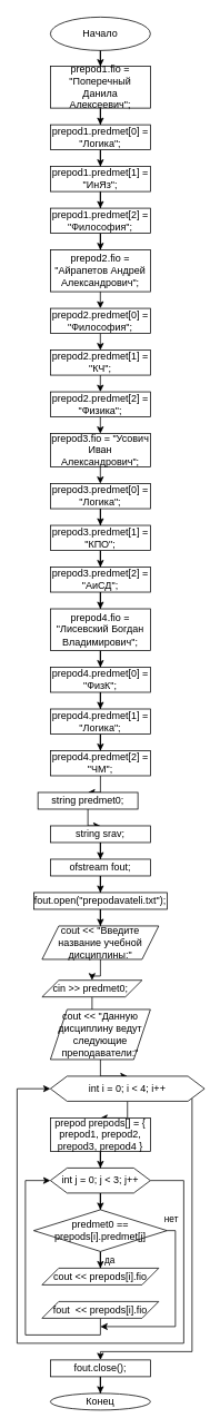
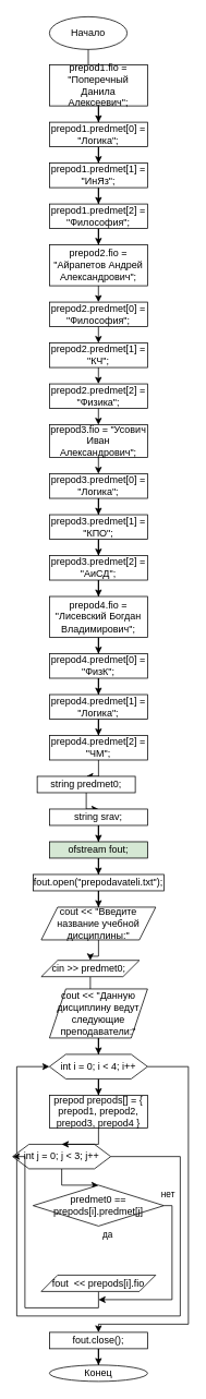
  <mxCell id="0" />
  <mxCell id="1" parent="0" />
  <mxCell id="2" style="edgeStyle=orthogonalEdgeStyle;rounded=0;orthogonalLoop=1;jettySize=auto;html=1;entryX=0.5;entryY=0;entryDx=0;entryDy=0;" edge="1" parent="1" source="3" target="6"><mxGeometry relative="1" as="geometry" /></mxCell>
- <mxCell id="3" value="Начало" style="ellipse;whiteSpace=wrap;html=1;" vertex="1" parent="1"><mxGeometry x="60" y="20" width="120" height="40" as="geometry" /></mxCell>
+ <mxCell id="3" value="Начало" style="ellipse;whiteSpace=wrap;html=1;" vertex="1" parent="1"><mxGeometry x="60" y="20" width="95" height="40" as="geometry" /></mxCell>
  <mxCell id="4" value="Конец" style="ellipse;whiteSpace=wrap;html=1;" vertex="1" parent="1"><mxGeometry x="60" y="1669" width="120" height="20" as="geometry" /></mxCell>
  <mxCell id="5" style="edgeStyle=orthogonalEdgeStyle;rounded=0;orthogonalLoop=1;jettySize=auto;html=1;entryX=0.5;entryY=0;entryDx=0;entryDy=0;" edge="1" parent="1" source="6" target="8"><mxGeometry relative="1" as="geometry" /></mxCell>
  <mxCell id="6" value="prepod1.fio = &quot;Поперечный Данила Алексеевич&quot;;" style="rounded=0;whiteSpace=wrap;html=1;" vertex="1" parent="1"><mxGeometry x="60" y="79" width="120" height="50" as="geometry" /></mxCell>
  <mxCell id="7" style="edgeStyle=orthogonalEdgeStyle;rounded=0;orthogonalLoop=1;jettySize=auto;html=1;entryX=0.5;entryY=0;entryDx=0;entryDy=0;" edge="1" parent="1" source="8" target="10"><mxGeometry relative="1" as="geometry" /></mxCell>
  <mxCell id="8" value="prepod1.predmet[0] = &quot;Логика&quot;;" style="rounded=0;whiteSpace=wrap;html=1;" vertex="1" parent="1"><mxGeometry x="60" y="149" width="120" height="30" as="geometry" /></mxCell>
  <mxCell id="9" style="edgeStyle=orthogonalEdgeStyle;rounded=0;orthogonalLoop=1;jettySize=auto;html=1;entryX=0.5;entryY=0;entryDx=0;entryDy=0;" edge="1" parent="1" source="10" target="12"><mxGeometry relative="1" as="geometry" /></mxCell>
  <mxCell id="10" value="prepod1.predmet[1] = &quot;ИнЯз&quot;;" style="rounded=0;whiteSpace=wrap;html=1;" vertex="1" parent="1"><mxGeometry x="60" y="199" width="120" height="30" as="geometry" /></mxCell>
  <mxCell id="11" style="edgeStyle=orthogonalEdgeStyle;rounded=0;orthogonalLoop=1;jettySize=auto;html=1;entryX=0.5;entryY=0;entryDx=0;entryDy=0;" edge="1" parent="1" source="12" target="13"><mxGeometry relative="1" as="geometry" /></mxCell>
  <mxCell id="12" value="prepod1.predmet[2] = &quot;Философия&quot;;" style="rounded=0;whiteSpace=wrap;html=1;" vertex="1" parent="1"><mxGeometry x="60" y="249" width="120" height="30" as="geometry" /></mxCell>
  <mxCell id="13" value="&lt;div&gt;&lt;span style=&quot;background-color: initial;&quot;&gt;prepod2.fio = &quot;Айрапетов Андрей Александрович&quot;;&lt;/span&gt;&lt;/div&gt;" style="rounded=0;whiteSpace=wrap;html=1;" vertex="1" parent="1"><mxGeometry x="60" y="299" width="120" height="50" as="geometry" /></mxCell>
  <mxCell id="14" value="prepod2.predmet[0] = &quot;Философия&quot;;" style="rounded=0;whiteSpace=wrap;html=1;" vertex="1" parent="1"><mxGeometry x="60" y="369" width="120" height="30" as="geometry" /></mxCell>
  <mxCell id="15" value="prepod2.predmet[1] = &quot;КЧ&quot;;" style="rounded=0;whiteSpace=wrap;html=1;" vertex="1" parent="1"><mxGeometry x="60" y="419" width="120" height="30" as="geometry" /></mxCell>
  <mxCell id="16" value="prepod2.predmet[2] = &quot;Физика&quot;;" style="rounded=0;whiteSpace=wrap;html=1;" vertex="1" parent="1"><mxGeometry x="60" y="469" width="120" height="30" as="geometry" /></mxCell>
  <mxCell id="17" value="prepod3.fio = &quot;Усович Иван Александрович&quot;;" style="rounded=0;whiteSpace=wrap;html=1;" vertex="1" parent="1"><mxGeometry x="60" y="519" width="120" height="40" as="geometry" /></mxCell>
  <mxCell id="18" style="edgeStyle=orthogonalEdgeStyle;rounded=0;orthogonalLoop=1;jettySize=auto;html=1;entryX=0.5;entryY=0;entryDx=0;entryDy=0;" edge="1" parent="1" source="19" target="21"><mxGeometry relative="1" as="geometry" /></mxCell>
  <mxCell id="19" value="prepod3.predmet[0] = &quot;Логика&quot;;" style="rounded=0;whiteSpace=wrap;html=1;" vertex="1" parent="1"><mxGeometry x="60" y="579" width="120" height="30" as="geometry" /></mxCell>
  <mxCell id="20" style="edgeStyle=orthogonalEdgeStyle;rounded=0;orthogonalLoop=1;jettySize=auto;html=1;entryX=0.5;entryY=0;entryDx=0;entryDy=0;" edge="1" parent="1" source="21" target="23"><mxGeometry relative="1" as="geometry" /></mxCell>
  <mxCell id="21" value="prepod3.predmet[1] = &quot;КПО&quot;;" style="rounded=0;whiteSpace=wrap;html=1;" vertex="1" parent="1"><mxGeometry x="60" y="629" width="120" height="30" as="geometry" /></mxCell>
  <mxCell id="22" style="edgeStyle=orthogonalEdgeStyle;rounded=0;orthogonalLoop=1;jettySize=auto;html=1;entryX=0.5;entryY=0;entryDx=0;entryDy=0;" edge="1" parent="1" source="23" target="25"><mxGeometry relative="1" as="geometry" /></mxCell>
  <mxCell id="23" value="prepod3.predmet[2] = &quot;АиСД&quot;;" style="rounded=0;whiteSpace=wrap;html=1;" vertex="1" parent="1"><mxGeometry x="60" y="679" width="120" height="30" as="geometry" /></mxCell>
  <mxCell id="24" style="edgeStyle=orthogonalEdgeStyle;rounded=0;orthogonalLoop=1;jettySize=auto;html=1;entryX=0.5;entryY=0;entryDx=0;entryDy=0;" edge="1" parent="1" source="25" target="27"><mxGeometry relative="1" as="geometry" /></mxCell>
  <mxCell id="25" value="prepod4.fio = &quot;Лисевский Богдан Владимирович&quot;;" style="rounded=0;whiteSpace=wrap;html=1;" vertex="1" parent="1"><mxGeometry x="60" y="729" width="120" height="50" as="geometry" /></mxCell>
  <mxCell id="26" style="edgeStyle=orthogonalEdgeStyle;rounded=0;orthogonalLoop=1;jettySize=auto;html=1;entryX=0.5;entryY=0;entryDx=0;entryDy=0;" edge="1" parent="1" source="27" target="29"><mxGeometry relative="1" as="geometry" /></mxCell>
  <mxCell id="27" value="prepod4.predmet[0] = &quot;ФизК&quot;;" style="rounded=0;whiteSpace=wrap;html=1;" vertex="1" parent="1"><mxGeometry x="60" y="799" width="120" height="30" as="geometry" /></mxCell>
  <mxCell id="28" style="edgeStyle=orthogonalEdgeStyle;rounded=0;orthogonalLoop=1;jettySize=auto;html=1;entryX=0.5;entryY=0;entryDx=0;entryDy=0;" edge="1" parent="1" source="29" target="31"><mxGeometry relative="1" as="geometry" /></mxCell>
  <mxCell id="29" value="prepod4.predmet[1] = &quot;Логика&quot;;" style="rounded=0;whiteSpace=wrap;html=1;" vertex="1" parent="1"><mxGeometry x="60" y="849" width="120" height="30" as="geometry" /></mxCell>
  <mxCell id="30" style="edgeStyle=orthogonalEdgeStyle;rounded=0;orthogonalLoop=1;jettySize=auto;html=1;entryX=0.5;entryY=0;entryDx=0;entryDy=0;" edge="1" parent="1" source="31" target="33"><mxGeometry relative="1" as="geometry" /></mxCell>
  <mxCell id="31" value="prepod4.predmet[2] = &quot;ЧМ&quot;;" style="rounded=0;whiteSpace=wrap;html=1;" vertex="1" parent="1"><mxGeometry x="60" y="899" width="120" height="30" as="geometry" /></mxCell>
  <mxCell id="32" style="edgeStyle=orthogonalEdgeStyle;rounded=0;orthogonalLoop=1;jettySize=auto;html=1;entryX=0.5;entryY=0;entryDx=0;entryDy=0;" edge="1" parent="1" source="33" target="35"><mxGeometry relative="1" as="geometry" /></mxCell>
  <mxCell id="33" value="string predmet0;" style="rounded=0;whiteSpace=wrap;html=1;" vertex="1" parent="1"><mxGeometry x="45" y="949" width="120" height="20" as="geometry" /></mxCell>
  <mxCell id="34" style="edgeStyle=orthogonalEdgeStyle;rounded=0;orthogonalLoop=1;jettySize=auto;html=1;entryX=0.5;entryY=0;entryDx=0;entryDy=0;" edge="1" parent="1" source="35" target="37"><mxGeometry relative="1" as="geometry" /></mxCell>
  <mxCell id="35" value="string srav;" style="rounded=0;whiteSpace=wrap;html=1;" vertex="1" parent="1"><mxGeometry x="60" y="989" width="120" height="20" as="geometry" /></mxCell>
  <mxCell id="36" style="edgeStyle=orthogonalEdgeStyle;rounded=0;orthogonalLoop=1;jettySize=auto;html=1;entryX=0.5;entryY=0;entryDx=0;entryDy=0;" edge="1" parent="1" source="37" target="44"><mxGeometry relative="1" as="geometry" /></mxCell>
- <mxCell id="37" value="ofstream fout;" style="rounded=0;whiteSpace=wrap;html=1;" vertex="1" parent="1"><mxGeometry x="60" y="1029" width="120" height="20" as="geometry" /></mxCell>
+ <mxCell id="37" value="ofstream fout;" style="rounded=0;whiteSpace=wrap;html=1;fillColor=#d5e8d4;" vertex="1" parent="1"><mxGeometry x="60" y="1029" width="120" height="20" as="geometry" /></mxCell>
  <mxCell id="38" style="edgeStyle=orthogonalEdgeStyle;rounded=0;orthogonalLoop=1;jettySize=auto;html=1;entryX=0.5;entryY=0;entryDx=0;entryDy=0;" edge="1" parent="1"><mxGeometry relative="1" as="geometry"><mxPoint x="119.9" y="349" as="sourcePoint" /><mxPoint x="119.9" y="369" as="targetPoint" /></mxGeometry></mxCell>
  <mxCell id="39" style="edgeStyle=orthogonalEdgeStyle;rounded=0;orthogonalLoop=1;jettySize=auto;html=1;entryX=0.5;entryY=0;entryDx=0;entryDy=0;" edge="1" parent="1"><mxGeometry relative="1" as="geometry"><mxPoint x="119.9" y="399" as="sourcePoint" /><mxPoint x="119.9" y="419" as="targetPoint" /></mxGeometry></mxCell>
  <mxCell id="40" style="edgeStyle=orthogonalEdgeStyle;rounded=0;orthogonalLoop=1;jettySize=auto;html=1;entryX=0.5;entryY=0;entryDx=0;entryDy=0;" edge="1" parent="1"><mxGeometry relative="1" as="geometry"><mxPoint x="119.9" y="449" as="sourcePoint" /><mxPoint x="119.9" y="469" as="targetPoint" /><Array as="points"><mxPoint x="119.9" y="469" /><mxPoint x="119.9" y="469" /></Array></mxGeometry></mxCell>
  <mxCell id="41" style="edgeStyle=orthogonalEdgeStyle;rounded=0;orthogonalLoop=1;jettySize=auto;html=1;entryX=0.5;entryY=0;entryDx=0;entryDy=0;" edge="1" parent="1"><mxGeometry relative="1" as="geometry"><mxPoint x="119.9" y="499" as="sourcePoint" /><mxPoint x="119.9" y="519" as="targetPoint" /></mxGeometry></mxCell>
  <mxCell id="42" style="edgeStyle=orthogonalEdgeStyle;rounded=0;orthogonalLoop=1;jettySize=auto;html=1;entryX=0.5;entryY=0;entryDx=0;entryDy=0;" edge="1" parent="1"><mxGeometry relative="1" as="geometry"><mxPoint x="119.9" y="559" as="sourcePoint" /><mxPoint x="119.9" y="579" as="targetPoint" /></mxGeometry></mxCell>
  <mxCell id="43" style="edgeStyle=orthogonalEdgeStyle;rounded=0;orthogonalLoop=1;jettySize=auto;html=1;entryX=0.5;entryY=0;entryDx=0;entryDy=0;" edge="1" parent="1" source="44" target="46"><mxGeometry relative="1" as="geometry" /></mxCell>
  <mxCell id="44" value="fout.open(&quot;prepodavateli.txt&quot;);" style="rounded=0;whiteSpace=wrap;html=1;" vertex="1" parent="1"><mxGeometry x="40" y="1069" width="160" height="20" as="geometry" /></mxCell>
  <mxCell id="45" style="edgeStyle=orthogonalEdgeStyle;rounded=0;orthogonalLoop=1;jettySize=auto;html=1;entryX=0.5;entryY=0;entryDx=0;entryDy=0;" edge="1" parent="1" source="46" target="48"><mxGeometry relative="1" as="geometry" /></mxCell>
  <mxCell id="46" value="cout &amp;lt;&amp;lt; &quot;Введите название учебной дисциплины:&quot;" style="shape=parallelogram;perimeter=parallelogramPerimeter;whiteSpace=wrap;html=1;fixedSize=1;" vertex="1" parent="1"><mxGeometry x="50" y="1109" width="140" height="40" as="geometry" /></mxCell>
  <mxCell id="47" style="edgeStyle=orthogonalEdgeStyle;rounded=0;orthogonalLoop=1;jettySize=auto;html=1;entryX=0.5;entryY=0;entryDx=0;entryDy=0;" edge="1" parent="1" source="48" target="50"><mxGeometry relative="1" as="geometry" /></mxCell>
  <mxCell id="48" value="cin &amp;gt;&amp;gt; predmet0;&amp;nbsp;" style="shape=parallelogram;perimeter=parallelogramPerimeter;whiteSpace=wrap;html=1;fixedSize=1;" vertex="1" parent="1"><mxGeometry x="50" y="1174" width="120" height="20" as="geometry" /></mxCell>
  <mxCell id="49" style="edgeStyle=orthogonalEdgeStyle;rounded=0;orthogonalLoop=1;jettySize=auto;html=1;entryX=0.5;entryY=0;entryDx=0;entryDy=0;" edge="1" parent="1" source="50" target="53"><mxGeometry relative="1" as="geometry" /></mxCell>
  <mxCell id="50" value="cout &amp;lt;&amp;lt; &quot;Данную дисциплину ведут следующие преподаватели:&quot;" style="shape=parallelogram;perimeter=parallelogramPerimeter;whiteSpace=wrap;html=1;fixedSize=1;" vertex="1" parent="1"><mxGeometry x="60" y="1209" width="120" height="60" as="geometry" /></mxCell>
  <mxCell id="51" style="edgeStyle=orthogonalEdgeStyle;rounded=0;orthogonalLoop=1;jettySize=auto;html=1;entryX=0.5;entryY=0;entryDx=0;entryDy=0;" edge="1" parent="1" source="53" target="63"><mxGeometry relative="1" as="geometry" /></mxCell>
  <mxCell id="52" style="edgeStyle=orthogonalEdgeStyle;rounded=0;orthogonalLoop=1;jettySize=auto;html=1;" edge="1" parent="1" source="53"><mxGeometry relative="1" as="geometry"><mxPoint x="120" y="1629" as="targetPoint" /><Array as="points"><mxPoint x="230" y="1304" /><mxPoint x="230" y="1619" /><mxPoint x="120" y="1619" /></Array></mxGeometry></mxCell>
- <mxCell id="53" value="int i = 0; i &amp;lt; 4; i++" style="shape=hexagon;perimeter=hexagonPerimeter2;whiteSpace=wrap;html=1;fixedSize=1;" vertex="1" parent="1"><mxGeometry x="60" y="1289" width="185" height="30" as="geometry" /></mxCell>
+ <mxCell id="53" value="int i = 0; i &amp;lt; 4; i++" style="shape=hexagon;perimeter=hexagonPerimeter2;whiteSpace=wrap;html=1;fixedSize=1;" vertex="1" parent="1"><mxGeometry x="60" y="1289" width="120" height="30" as="geometry" /></mxCell>
  <mxCell id="54" style="edgeStyle=orthogonalEdgeStyle;rounded=0;orthogonalLoop=1;jettySize=auto;html=1;entryX=0.5;entryY=0;entryDx=0;entryDy=0;" edge="1" parent="1" source="56" target="61"><mxGeometry relative="1" as="geometry" /></mxCell>
  <mxCell id="55" style="edgeStyle=orthogonalEdgeStyle;rounded=0;orthogonalLoop=1;jettySize=auto;html=1;entryX=0;entryY=0.5;entryDx=0;entryDy=0;exitX=1;exitY=0.5;exitDx=0;exitDy=0;" edge="1" parent="1" source="56" target="53"><mxGeometry relative="1" as="geometry"><Array as="points"><mxPoint x="220" y="1414" /><mxPoint x="220" y="1609" /><mxPoint x="20" y="1609" /><mxPoint x="20" y="1304" /></Array></mxGeometry></mxCell>
- <mxCell id="56" value="int j = 0; j &amp;lt; 3; j++" style="shape=hexagon;perimeter=hexagonPerimeter2;whiteSpace=wrap;html=1;fixedSize=1;" vertex="1" parent="1"><mxGeometry x="60" y="1399" width="120" height="30" as="geometry" /></mxCell>
- <mxCell id="57" style="edgeStyle=orthogonalEdgeStyle;rounded=0;orthogonalLoop=1;jettySize=auto;html=1;entryX=0.5;entryY=0;entryDx=0;entryDy=0;" edge="1" parent="1" source="61" target="64"><mxGeometry relative="1" as="geometry" /></mxCell>
+ <mxCell id="56" value="int j = 0; j &amp;lt; 3; j++" style="shape=hexagon;perimeter=hexagonPerimeter2;whiteSpace=wrap;html=1;fixedSize=1;" vertex="1" parent="1"><mxGeometry x="15" y="1399" width="120" height="30" as="geometry" /></mxCell>
  <mxCell id="58" style="edgeStyle=orthogonalEdgeStyle;rounded=0;orthogonalLoop=1;jettySize=auto;html=1;" edge="1" parent="1" source="61"><mxGeometry relative="1" as="geometry"><mxPoint x="120" y="1589" as="targetPoint" /><Array as="points"><mxPoint x="210" y="1474" /><mxPoint x="210" y="1589" /></Array></mxGeometry></mxCell>
  <mxCell id="59" value="да" style="edgeLabel;html=1;align=center;verticalAlign=middle;resizable=0;points=[];" vertex="1" connectable="0" parent="58"><mxGeometry x="-0.963" y="1" relative="1" as="geometry"><mxPoint x="-74" y="36" as="offset" /></mxGeometry></mxCell>
  <mxCell id="60" value="нет" style="edgeLabel;html=1;align=center;verticalAlign=middle;resizable=0;points=[];" vertex="1" connectable="0" parent="58"><mxGeometry x="-0.963" y="1" relative="1" as="geometry"><mxPoint y="-14" as="offset" /></mxGeometry></mxCell>
  <mxCell id="61" value="predmet0 == prepods[i].predmet[j]" style="rhombus;whiteSpace=wrap;html=1;" vertex="1" parent="1"><mxGeometry x="40" y="1449" width="160" height="50" as="geometry" /></mxCell>
  <mxCell id="62" style="edgeStyle=orthogonalEdgeStyle;rounded=0;orthogonalLoop=1;jettySize=auto;html=1;entryX=0.5;entryY=0;entryDx=0;entryDy=0;" edge="1" parent="1" source="63" target="56"><mxGeometry relative="1" as="geometry" /></mxCell>
  <mxCell id="63" value="prepod prepods[] = { prepod1, prepod2, prepod3, prepod4 }" style="rounded=0;whiteSpace=wrap;html=1;" vertex="1" parent="1"><mxGeometry x="60" y="1339" width="120" height="40" as="geometry" /></mxCell>
- <mxCell id="64" value="cout &amp;lt;&amp;lt; prepods[i].fio" style="shape=parallelogram;perimeter=parallelogramPerimeter;whiteSpace=wrap;html=1;fixedSize=1;" vertex="1" parent="1"><mxGeometry x="50" y="1519" width="140" height="20" as="geometry" /></mxCell>
  <mxCell id="65" style="edgeStyle=orthogonalEdgeStyle;rounded=0;orthogonalLoop=1;jettySize=auto;html=1;entryX=0;entryY=0.5;entryDx=0;entryDy=0;exitX=0.5;exitY=1;exitDx=0;exitDy=0;" edge="1" parent="1" source="66" target="56"><mxGeometry relative="1" as="geometry"><Array as="points"><mxPoint x="120" y="1599" /><mxPoint x="30" y="1599" /><mxPoint x="30" y="1414" /></Array></mxGeometry></mxCell>
  <mxCell id="66" value="fout&amp;nbsp; &amp;lt;&amp;lt; prepods[i].fio" style="shape=parallelogram;perimeter=parallelogramPerimeter;whiteSpace=wrap;html=1;fixedSize=1;" vertex="1" parent="1"><mxGeometry x="50" y="1559" width="140" height="20" as="geometry" /></mxCell>
  <mxCell id="67" style="edgeStyle=orthogonalEdgeStyle;rounded=0;orthogonalLoop=1;jettySize=auto;html=1;entryX=0.5;entryY=0;entryDx=0;entryDy=0;" edge="1" parent="1" source="68" target="4"><mxGeometry relative="1" as="geometry" /></mxCell>
  <mxCell id="68" value="fout.close();" style="rounded=0;whiteSpace=wrap;html=1;" vertex="1" parent="1"><mxGeometry x="60" y="1629" width="120" height="20" as="geometry" /></mxCell>
